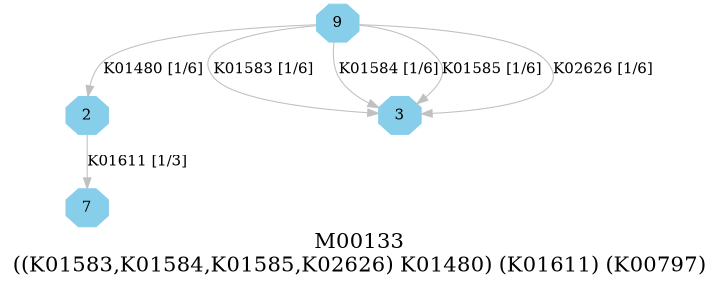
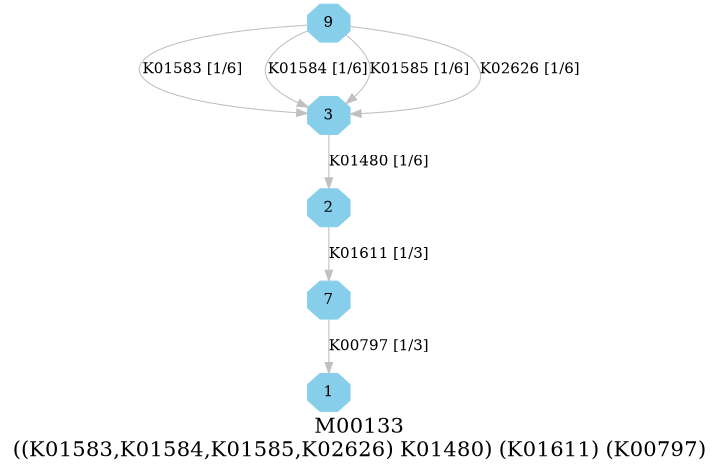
  digraph {
    fontsize=20
    label="M00133\n((K01583,K01584,K01585,K02626) K01480) (K01611) (K00797)"
    node [color=skyblue shape=octagon style=filled]
    edge [color=grey]
    n1 [height=.3 label=9 width=.3]
+   1 [height=.3 width=.3]
    2 [height=.3 width=.3]
    3 [height=.3 width=.3]
    n5 [height=.3 label=7 width=.3]
    subgraph sub_1 {
      n1
+     1
      2
      3
      n5
    }
    n1 -> 3 [label="K01583 [1/6]"]
    n1 -> 3 [label="K01584 [1/6]"]
    n1 -> 3 [label="K01585 [1/6]"]
    n1 -> 3 [label="K02626 [1/6]"]
    2 -> n5 [label="K01611 [1/3]"]
-   n1 -> 2 [label="K01480 [1/6]"]
+   3 -> 2 [label="K01480 [1/6]"]
+   n5 -> 1 [label="K00797 [1/3]"]
  }
